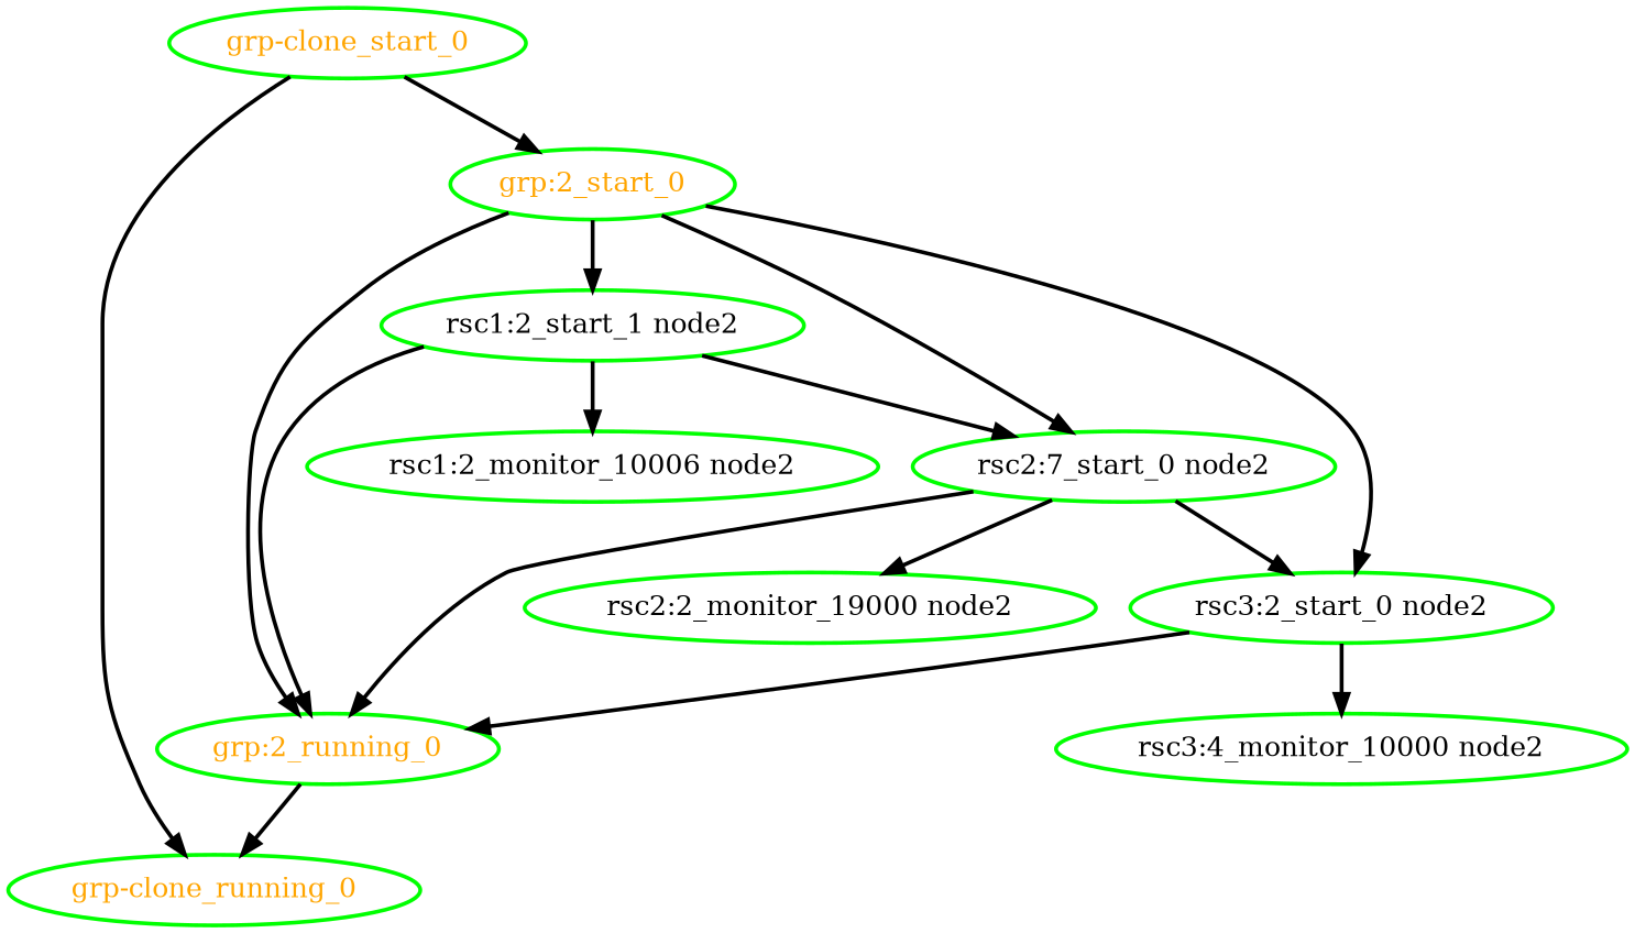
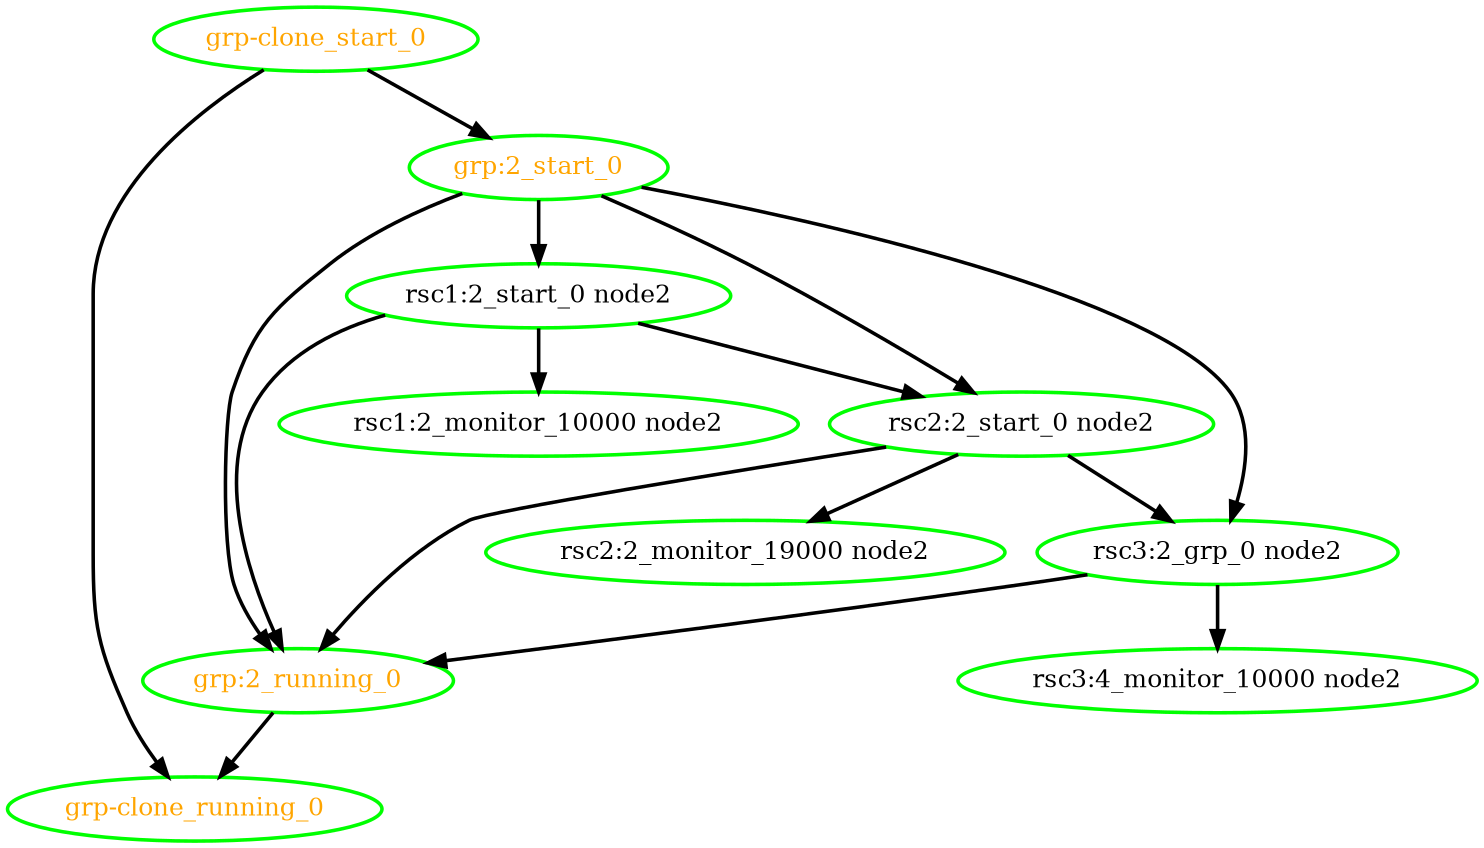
  digraph {
    node [color=green fontcolor=black style=bold]
    edge [style=bold]
    "grp-clone_running_0" [fontcolor=orange]
    "grp-clone_start_0" [fontcolor=orange]
    "grp:2_start_0" [fontcolor=orange]
    "grp:2_running_0" [fontcolor=orange]
-   "rsc1:2_start_0 node2" [label="rsc1:2_start_1 node2"]
-   "rsc2:2_start_0 node2" [label="rsc2:7_start_0 node2"]
-   "rsc3:2_start_0 node2"
-   "rsc1:2_monitor_10000 node2" [label="rsc1:2_monitor_10006 node2"]
+   "rsc1:2_start_0 node2"
+   "rsc2:2_start_0 node2"
+   "rsc3:2_start_0 node2" [label="rsc3:2_grp_0 node2"]
+   "rsc1:2_monitor_10000 node2"
    n9 [label="rsc2:2_monitor_19000 node2"]
    n10 [label="rsc3:4_monitor_10000 node2"]
    "grp-clone_start_0" -> "grp-clone_running_0"
    "grp-clone_start_0" -> "grp:2_start_0"
    "grp:2_start_0" -> "grp:2_running_0"
    "grp:2_start_0" -> "rsc1:2_start_0 node2"
    "grp:2_start_0" -> "rsc2:2_start_0 node2"
    "grp:2_start_0" -> "rsc3:2_start_0 node2"
    "grp:2_running_0" -> "grp-clone_running_0"
    "rsc1:2_start_0 node2" -> "grp:2_running_0"
    "rsc1:2_start_0 node2" -> "rsc2:2_start_0 node2"
    "rsc1:2_start_0 node2" -> "rsc1:2_monitor_10000 node2"
    "rsc2:2_start_0 node2" -> "grp:2_running_0"
    "rsc2:2_start_0 node2" -> "rsc3:2_start_0 node2"
    "rsc2:2_start_0 node2" -> n9
    "rsc3:2_start_0 node2" -> "grp:2_running_0"
    "rsc3:2_start_0 node2" -> n10
  }
